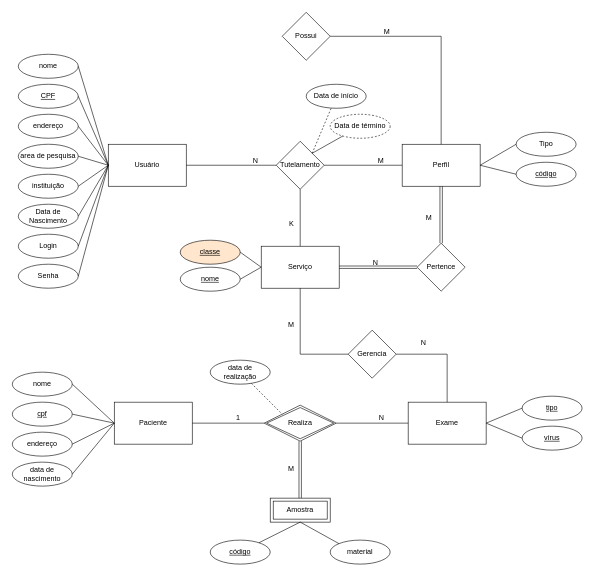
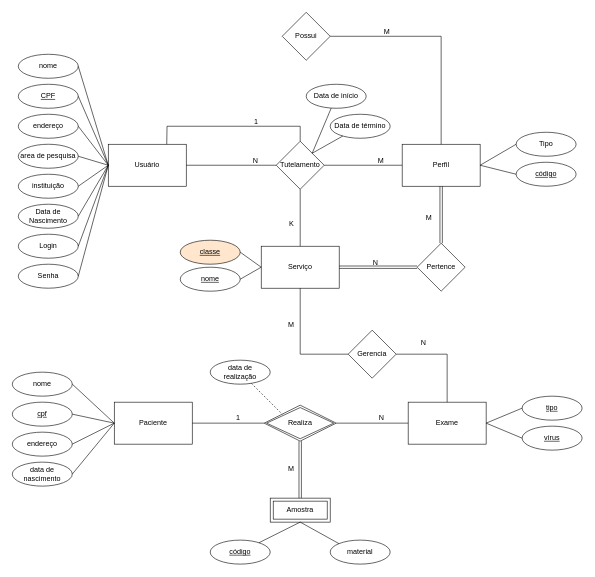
  <mxCell id="0" />
  <mxCell id="1" parent="0" />
  <mxCell id="2" value="Usuário" style="rounded=0;whiteSpace=wrap;html=1;" vertex="1" parent="1"><mxGeometry x="180" y="240" width="130" height="70" as="geometry" /></mxCell>
  <mxCell id="3" value="nome" style="ellipse;whiteSpace=wrap;html=1;align=center;" vertex="1" parent="1"><mxGeometry x="30" y="90" width="100" height="40" as="geometry" /></mxCell>
  <mxCell id="4" value="endereço" style="ellipse;whiteSpace=wrap;html=1;align=center;" vertex="1" parent="1"><mxGeometry x="30" y="190" width="100" height="40" as="geometry" /></mxCell>
  <mxCell id="5" value="CPF" style="ellipse;whiteSpace=wrap;html=1;align=center;fontStyle=4;" vertex="1" parent="1"><mxGeometry x="30" y="140" width="100" height="40" as="geometry" /></mxCell>
  <mxCell id="6" value="area de pesquisa" style="ellipse;whiteSpace=wrap;html=1;align=center;" vertex="1" parent="1"><mxGeometry x="30" y="240" width="100" height="40" as="geometry" /></mxCell>
  <mxCell id="7" value="instituição" style="ellipse;whiteSpace=wrap;html=1;align=center;" vertex="1" parent="1"><mxGeometry x="30" y="290" width="100" height="40" as="geometry" /></mxCell>
  <mxCell id="8" value="Data de Nascimento" style="ellipse;whiteSpace=wrap;html=1;align=center;" vertex="1" parent="1"><mxGeometry x="30" y="340" width="100" height="40" as="geometry" /></mxCell>
  <mxCell id="9" value="Login" style="ellipse;whiteSpace=wrap;html=1;align=center;" vertex="1" parent="1"><mxGeometry x="30" y="390" width="100" height="40" as="geometry" /></mxCell>
  <mxCell id="10" value="Senha" style="ellipse;whiteSpace=wrap;html=1;align=center;" vertex="1" parent="1"><mxGeometry x="30" y="440" width="100" height="40" as="geometry" /></mxCell>
  <mxCell id="11" value="" style="endArrow=none;html=1;entryX=0;entryY=0.5;entryDx=0;entryDy=0;exitX=1;exitY=0.5;exitDx=0;exitDy=0;" edge="1" parent="1" source="3" target="2"><mxGeometry width="50" height="50" relative="1" as="geometry"><mxPoint x="250" y="360" as="sourcePoint" /><mxPoint x="300" y="310" as="targetPoint" /></mxGeometry></mxCell>
  <mxCell id="12" value="" style="endArrow=none;html=1;entryX=0;entryY=0.5;entryDx=0;entryDy=0;exitX=1;exitY=0.5;exitDx=0;exitDy=0;" edge="1" parent="1" source="5" target="2"><mxGeometry width="50" height="50" relative="1" as="geometry"><mxPoint x="140" y="120" as="sourcePoint" /><mxPoint x="220" y="260" as="targetPoint" /></mxGeometry></mxCell>
  <mxCell id="13" value="" style="endArrow=none;html=1;entryX=0;entryY=0.5;entryDx=0;entryDy=0;exitX=1;exitY=0.5;exitDx=0;exitDy=0;" edge="1" parent="1" source="4" target="2"><mxGeometry width="50" height="50" relative="1" as="geometry"><mxPoint x="140" y="170" as="sourcePoint" /><mxPoint x="220" y="260" as="targetPoint" /></mxGeometry></mxCell>
  <mxCell id="14" value="" style="endArrow=none;html=1;exitX=1;exitY=0.5;exitDx=0;exitDy=0;entryX=0;entryY=0.5;entryDx=0;entryDy=0;" edge="1" parent="1" source="6" target="2"><mxGeometry width="50" height="50" relative="1" as="geometry"><mxPoint x="140" y="220" as="sourcePoint" /><mxPoint x="210" y="250" as="targetPoint" /></mxGeometry></mxCell>
  <mxCell id="15" value="" style="endArrow=none;html=1;exitX=1;exitY=0.5;exitDx=0;exitDy=0;entryX=0;entryY=0.5;entryDx=0;entryDy=0;" edge="1" parent="1" source="7" target="2"><mxGeometry width="50" height="50" relative="1" as="geometry"><mxPoint x="140" y="270" as="sourcePoint" /><mxPoint x="220" y="260" as="targetPoint" /></mxGeometry></mxCell>
  <mxCell id="16" value="" style="endArrow=none;html=1;exitX=1;exitY=0.5;exitDx=0;exitDy=0;entryX=0;entryY=0.5;entryDx=0;entryDy=0;" edge="1" parent="1" source="8" target="2"><mxGeometry width="50" height="50" relative="1" as="geometry"><mxPoint x="140" y="320" as="sourcePoint" /><mxPoint x="210" y="250" as="targetPoint" /></mxGeometry></mxCell>
  <mxCell id="17" value="" style="endArrow=none;html=1;exitX=1;exitY=0.5;exitDx=0;exitDy=0;entryX=0;entryY=0.5;entryDx=0;entryDy=0;" edge="1" parent="1" source="9" target="2"><mxGeometry width="50" height="50" relative="1" as="geometry"><mxPoint x="140" y="370" as="sourcePoint" /><mxPoint x="220" y="260" as="targetPoint" /></mxGeometry></mxCell>
  <mxCell id="18" value="" style="endArrow=none;html=1;exitX=1;exitY=0.5;exitDx=0;exitDy=0;entryX=0;entryY=0.5;entryDx=0;entryDy=0;" edge="1" parent="1" source="10" target="2"><mxGeometry width="50" height="50" relative="1" as="geometry"><mxPoint x="140" y="420" as="sourcePoint" /><mxPoint x="220" y="260" as="targetPoint" /></mxGeometry></mxCell>
  <mxCell id="19" value="Tutelamento" style="rhombus;whiteSpace=wrap;html=1;" vertex="1" parent="1"><mxGeometry x="460" y="235" width="80" height="80" as="geometry" /></mxCell>
  <mxCell id="20" value="Perfil" style="rounded=0;whiteSpace=wrap;html=1;" vertex="1" parent="1"><mxGeometry x="670" y="240" width="130" height="70" as="geometry" /></mxCell>
  <mxCell id="21" value="Possui" style="rhombus;whiteSpace=wrap;html=1;" vertex="1" parent="1"><mxGeometry x="470" y="20" width="80" height="80" as="geometry" /></mxCell>
+ <mxCell id="22" value="" style="endArrow=none;html=1;rounded=0;exitX=0.75;exitY=0;exitDx=0;exitDy=0;entryX=0.5;entryY=0;entryDx=0;entryDy=0;" edge="1" parent="1" source="2" target="19"><mxGeometry relative="1" as="geometry"><mxPoint x="220" y="280" as="sourcePoint" /><mxPoint x="430" y="210" as="targetPoint" /><Array as="points"><mxPoint x="278" y="210" /><mxPoint x="500" y="210" /></Array></mxGeometry></mxCell>
+ <mxCell id="23" value="1" style="resizable=0;html=1;align=right;verticalAlign=bottom;" connectable="0" vertex="1" parent="22"><mxGeometry x="1" relative="1" as="geometry"><mxPoint x="-70" y="-25" as="offset" /></mxGeometry></mxCell>
  <mxCell id="24" value="" style="endArrow=none;html=1;rounded=0;entryX=0;entryY=0.5;entryDx=0;entryDy=0;" edge="1" parent="1" target="19"><mxGeometry relative="1" as="geometry"><mxPoint x="310" y="275" as="sourcePoint" /><mxPoint x="380" y="280" as="targetPoint" /></mxGeometry></mxCell>
  <mxCell id="25" value="N" style="resizable=0;html=1;align=right;verticalAlign=bottom;" connectable="0" vertex="1" parent="24"><mxGeometry x="1" relative="1" as="geometry"><mxPoint x="-30" as="offset" /></mxGeometry></mxCell>
  <mxCell id="26" value="" style="endArrow=none;html=1;rounded=0;exitX=0.5;exitY=0;exitDx=0;exitDy=0;entryX=1;entryY=0.5;entryDx=0;entryDy=0;" edge="1" parent="1" source="20" target="21"><mxGeometry relative="1" as="geometry"><mxPoint x="255" y="250" as="sourcePoint" /><mxPoint x="410" y="140" as="targetPoint" /><Array as="points"><mxPoint x="735" y="60" /></Array></mxGeometry></mxCell>
  <mxCell id="27" value="M" style="resizable=0;html=1;align=right;verticalAlign=bottom;" connectable="0" vertex="1" parent="26"><mxGeometry x="1" relative="1" as="geometry"><mxPoint x="100" as="offset" /></mxGeometry></mxCell>
  <mxCell id="28" value="Data de início" style="ellipse;whiteSpace=wrap;html=1;align=center;" vertex="1" parent="1"><mxGeometry x="510" y="140" width="100" height="40" as="geometry" /></mxCell>
- <mxCell id="29" value="Data de término" style="ellipse;whiteSpace=wrap;html=1;align=center;dashed=1;" vertex="1" parent="1"><mxGeometry x="550" y="190" width="100" height="40" as="geometry" /></mxCell>
+ <mxCell id="29" value="Data de término" style="ellipse;whiteSpace=wrap;html=1;align=center;" vertex="1" parent="1"><mxGeometry x="550" y="190" width="100" height="40" as="geometry" /></mxCell>
  <mxCell id="30" value="" style="endArrow=none;html=1;exitX=1;exitY=0;exitDx=0;exitDy=0;" edge="1" parent="1" source="19" target="29"><mxGeometry width="50" height="50" relative="1" as="geometry"><mxPoint x="540" y="300" as="sourcePoint" /><mxPoint x="590" y="250" as="targetPoint" /></mxGeometry></mxCell>
- <mxCell id="31" value="" style="endArrow=none;html=1;exitX=1;exitY=0;exitDx=0;exitDy=0;dashed=1;" edge="1" parent="1" source="19" target="28"><mxGeometry width="50" height="50" relative="1" as="geometry"><mxPoint x="530" y="265" as="sourcePoint" /><mxPoint x="581.024" y="236.299" as="targetPoint" /></mxGeometry></mxCell>
+ <mxCell id="31" value="" style="endArrow=none;html=1;exitX=1;exitY=0;exitDx=0;exitDy=0;" edge="1" parent="1" source="19" target="28"><mxGeometry width="50" height="50" relative="1" as="geometry"><mxPoint x="530" y="265" as="sourcePoint" /><mxPoint x="581.024" y="236.299" as="targetPoint" /></mxGeometry></mxCell>
  <mxCell id="32" value="" style="endArrow=none;html=1;rounded=0;entryX=0;entryY=0.5;entryDx=0;entryDy=0;exitX=1;exitY=0.5;exitDx=0;exitDy=0;" edge="1" parent="1" source="19" target="20"><mxGeometry relative="1" as="geometry"><mxPoint x="320" y="285" as="sourcePoint" /><mxPoint x="470" y="285" as="targetPoint" /></mxGeometry></mxCell>
  <mxCell id="33" value="M" style="resizable=0;html=1;align=right;verticalAlign=bottom;" connectable="0" vertex="1" parent="32"><mxGeometry x="1" relative="1" as="geometry"><mxPoint x="-30" as="offset" /></mxGeometry></mxCell>
  <mxCell id="34" value="Tipo" style="ellipse;whiteSpace=wrap;html=1;align=center;" vertex="1" parent="1"><mxGeometry x="860" y="220" width="100" height="40" as="geometry" /></mxCell>
  <mxCell id="35" value="" style="endArrow=none;html=1;exitX=1;exitY=0.5;exitDx=0;exitDy=0;entryX=0;entryY=0.5;entryDx=0;entryDy=0;" edge="1" parent="1" source="20" target="34"><mxGeometry width="50" height="50" relative="1" as="geometry"><mxPoint x="530" y="265" as="sourcePoint" /><mxPoint x="581.024" y="236.299" as="targetPoint" /></mxGeometry></mxCell>
  <mxCell id="36" value="código" style="ellipse;whiteSpace=wrap;html=1;align=center;fontStyle=4;" vertex="1" parent="1"><mxGeometry x="860" y="270" width="100" height="40" as="geometry" /></mxCell>
  <mxCell id="37" value="" style="endArrow=none;html=1;exitX=1;exitY=0.5;exitDx=0;exitDy=0;entryX=0;entryY=0.5;entryDx=0;entryDy=0;" edge="1" parent="1" source="20" target="36"><mxGeometry width="50" height="50" relative="1" as="geometry"><mxPoint x="810" y="285" as="sourcePoint" /><mxPoint x="870" y="240" as="targetPoint" /></mxGeometry></mxCell>
  <mxCell id="38" value="Serviço" style="rounded=0;whiteSpace=wrap;html=1;" vertex="1" parent="1"><mxGeometry x="435" y="410" width="130" height="70" as="geometry" /></mxCell>
  <mxCell id="39" value="Pertence" style="rhombus;whiteSpace=wrap;html=1;" vertex="1" parent="1"><mxGeometry x="695" y="405" width="80" height="80" as="geometry" /></mxCell>
  <mxCell id="40" value="" style="shape=link;html=1;rounded=0;entryX=0;entryY=0.5;entryDx=0;entryDy=0;" edge="1" parent="1" target="39"><mxGeometry relative="1" as="geometry"><mxPoint x="565" y="445" as="sourcePoint" /><mxPoint x="695" y="444.5" as="targetPoint" /></mxGeometry></mxCell>
  <mxCell id="41" value="N" style="resizable=0;html=1;align=right;verticalAlign=bottom;" connectable="0" vertex="1" parent="40"><mxGeometry x="1" relative="1" as="geometry"><mxPoint x="-65" as="offset" /></mxGeometry></mxCell>
  <mxCell id="42" value="" style="shape=link;html=1;rounded=0;entryX=0.5;entryY=0;entryDx=0;entryDy=0;exitX=0.5;exitY=1;exitDx=0;exitDy=0;" edge="1" parent="1" source="20" target="39"><mxGeometry relative="1" as="geometry"><mxPoint x="575" y="455" as="sourcePoint" /><mxPoint x="705" y="455" as="targetPoint" /></mxGeometry></mxCell>
  <mxCell id="43" value="M" style="resizable=0;html=1;align=right;verticalAlign=bottom;" connectable="0" vertex="1" parent="42"><mxGeometry x="1" relative="1" as="geometry"><mxPoint x="-15" y="-35" as="offset" /></mxGeometry></mxCell>
  <mxCell id="44" value="" style="endArrow=none;html=1;rounded=0;entryX=0.5;entryY=0;entryDx=0;entryDy=0;exitX=0.5;exitY=1;exitDx=0;exitDy=0;" edge="1" parent="1" source="19" target="38"><mxGeometry relative="1" as="geometry"><mxPoint x="550" y="285" as="sourcePoint" /><mxPoint x="680" y="285" as="targetPoint" /></mxGeometry></mxCell>
  <mxCell id="45" value="&lt;div&gt;K&lt;/div&gt;" style="resizable=0;html=1;align=right;verticalAlign=bottom;" connectable="0" vertex="1" parent="44"><mxGeometry x="1" relative="1" as="geometry"><mxPoint x="-10" y="-30" as="offset" /></mxGeometry></mxCell>
  <mxCell id="46" value="classe" style="ellipse;whiteSpace=wrap;html=1;align=center;fontStyle=4;fillColor=#ffe6cc;" vertex="1" parent="1"><mxGeometry x="300" y="400" width="100" height="40" as="geometry" /></mxCell>
  <mxCell id="47" value="&lt;div&gt;nome&lt;/div&gt;" style="ellipse;whiteSpace=wrap;html=1;align=center;fontStyle=4;" vertex="1" parent="1"><mxGeometry x="300" y="445" width="100" height="40" as="geometry" /></mxCell>
  <mxCell id="48" value="" style="endArrow=none;html=1;exitX=0;exitY=0.5;exitDx=0;exitDy=0;entryX=1;entryY=0.5;entryDx=0;entryDy=0;" edge="1" parent="1" source="38" target="46"><mxGeometry width="50" height="50" relative="1" as="geometry"><mxPoint x="140" y="470" as="sourcePoint" /><mxPoint x="190" y="285" as="targetPoint" /></mxGeometry></mxCell>
  <mxCell id="49" value="" style="endArrow=none;html=1;exitX=0;exitY=0.5;exitDx=0;exitDy=0;entryX=1;entryY=0.5;entryDx=0;entryDy=0;" edge="1" parent="1" source="38" target="47"><mxGeometry width="50" height="50" relative="1" as="geometry"><mxPoint x="445" y="455" as="sourcePoint" /><mxPoint x="410" y="430" as="targetPoint" /></mxGeometry></mxCell>
  <mxCell id="50" value="Gerencia" style="rhombus;whiteSpace=wrap;html=1;" vertex="1" parent="1"><mxGeometry x="580" y="550" width="80" height="80" as="geometry" /></mxCell>
  <mxCell id="51" value="Exame" style="rounded=0;whiteSpace=wrap;html=1;" vertex="1" parent="1"><mxGeometry x="680" y="670" width="130" height="70" as="geometry" /></mxCell>
  <mxCell id="52" value="" style="endArrow=none;html=1;rounded=0;entryX=0;entryY=0.5;entryDx=0;entryDy=0;exitX=0.5;exitY=1;exitDx=0;exitDy=0;" edge="1" parent="1" source="38" target="50"><mxGeometry relative="1" as="geometry"><mxPoint x="499.5" y="520" as="sourcePoint" /><mxPoint x="499.5" y="615" as="targetPoint" /><Array as="points"><mxPoint x="500" y="590" /></Array></mxGeometry></mxCell>
  <mxCell id="53" value="&lt;div&gt;M&lt;/div&gt;" style="resizable=0;html=1;align=right;verticalAlign=bottom;" connectable="0" vertex="1" parent="52"><mxGeometry x="1" relative="1" as="geometry"><mxPoint x="-90" y="-40" as="offset" /></mxGeometry></mxCell>
  <mxCell id="54" value="" style="endArrow=none;html=1;rounded=0;entryX=0.5;entryY=0;entryDx=0;entryDy=0;" edge="1" parent="1" source="50" target="51"><mxGeometry relative="1" as="geometry"><mxPoint x="510" y="490" as="sourcePoint" /><mxPoint x="590" y="600" as="targetPoint" /><Array as="points"><mxPoint x="745" y="590" /></Array></mxGeometry></mxCell>
  <mxCell id="55" value="N" style="resizable=0;html=1;align=right;verticalAlign=bottom;" connectable="0" vertex="1" parent="54"><mxGeometry x="1" relative="1" as="geometry"><mxPoint x="-35" y="-90" as="offset" /></mxGeometry></mxCell>
  <mxCell id="56" value="tipo" style="ellipse;whiteSpace=wrap;html=1;align=center;fontStyle=4;" vertex="1" parent="1"><mxGeometry x="870" y="660" width="100" height="40" as="geometry" /></mxCell>
  <mxCell id="57" value="vírus" style="ellipse;whiteSpace=wrap;html=1;align=center;fontStyle=4;" vertex="1" parent="1"><mxGeometry x="870" y="710" width="100" height="40" as="geometry" /></mxCell>
  <mxCell id="58" value="" style="endArrow=none;html=1;exitX=0;exitY=0.5;exitDx=0;exitDy=0;entryX=1;entryY=0.5;entryDx=0;entryDy=0;" edge="1" parent="1" source="56" target="51"><mxGeometry width="50" height="50" relative="1" as="geometry"><mxPoint x="445" y="455" as="sourcePoint" /><mxPoint x="410" y="475" as="targetPoint" /></mxGeometry></mxCell>
  <mxCell id="59" value="" style="endArrow=none;html=1;exitX=0;exitY=0.5;exitDx=0;exitDy=0;entryX=1;entryY=0.5;entryDx=0;entryDy=0;" edge="1" parent="1" source="57" target="51"><mxGeometry width="50" height="50" relative="1" as="geometry"><mxPoint x="890" y="670" as="sourcePoint" /><mxPoint x="820" y="715" as="targetPoint" /></mxGeometry></mxCell>
  <mxCell id="60" value="Realiza" style="shape=rhombus;double=1;perimeter=rhombusPerimeter;whiteSpace=wrap;html=1;align=center;" vertex="1" parent="1"><mxGeometry x="440" y="675" width="120" height="60" as="geometry" /></mxCell>
  <mxCell id="61" value="Amostra" style="shape=ext;margin=3;double=1;whiteSpace=wrap;html=1;align=center;" vertex="1" parent="1"><mxGeometry x="450" y="830" width="100" height="40" as="geometry" /></mxCell>
  <mxCell id="62" value="Paciente" style="rounded=0;whiteSpace=wrap;html=1;" vertex="1" parent="1"><mxGeometry x="190" y="670" width="130" height="70" as="geometry" /></mxCell>
  <mxCell id="63" value="" style="endArrow=none;html=1;rounded=0;entryX=0;entryY=0.5;entryDx=0;entryDy=0;exitX=1;exitY=0.5;exitDx=0;exitDy=0;" edge="1" parent="1" source="60" target="51"><mxGeometry relative="1" as="geometry"><mxPoint x="420" y="700" as="sourcePoint" /><mxPoint x="580" y="700" as="targetPoint" /></mxGeometry></mxCell>
  <mxCell id="64" value="N" style="resizable=0;html=1;align=right;verticalAlign=bottom;" connectable="0" vertex="1" parent="63"><mxGeometry x="1" relative="1" as="geometry"><mxPoint x="-40" as="offset" /></mxGeometry></mxCell>
  <mxCell id="65" value="" style="endArrow=none;html=1;rounded=0;entryX=0;entryY=0.5;entryDx=0;entryDy=0;exitX=1;exitY=0.5;exitDx=0;exitDy=0;" edge="1" parent="1" source="62" target="60"><mxGeometry relative="1" as="geometry"><mxPoint x="570" y="715" as="sourcePoint" /><mxPoint x="690" y="715" as="targetPoint" /></mxGeometry></mxCell>
  <mxCell id="66" value="1" style="resizable=0;html=1;align=right;verticalAlign=bottom;" connectable="0" vertex="1" parent="65"><mxGeometry x="1" relative="1" as="geometry"><mxPoint x="-40" as="offset" /></mxGeometry></mxCell>
  <mxCell id="67" value="data de realização" style="ellipse;whiteSpace=wrap;html=1;align=center;" vertex="1" parent="1"><mxGeometry x="350" y="600" width="100" height="40" as="geometry" /></mxCell>
  <mxCell id="68" value="" style="endArrow=none;html=1;entryX=0;entryY=0;entryDx=0;entryDy=0;dashed=1;" edge="1" parent="1" source="67" target="60"><mxGeometry width="50" height="50" relative="1" as="geometry"><mxPoint x="445" y="455" as="sourcePoint" /><mxPoint x="410" y="475" as="targetPoint" /></mxGeometry></mxCell>
  <mxCell id="69" value="" style="shape=link;html=1;rounded=0;entryX=0.5;entryY=1;entryDx=0;entryDy=0;exitX=0.5;exitY=0;exitDx=0;exitDy=0;" edge="1" parent="1" source="61" target="60"><mxGeometry relative="1" as="geometry"><mxPoint x="575" y="455" as="sourcePoint" /><mxPoint x="705" y="455" as="targetPoint" /></mxGeometry></mxCell>
  <mxCell id="70" value="M" style="resizable=0;html=1;align=right;verticalAlign=bottom;" connectable="0" vertex="1" parent="69"><mxGeometry x="1" relative="1" as="geometry"><mxPoint x="-10" y="55" as="offset" /></mxGeometry></mxCell>
  <mxCell id="71" value="material" style="ellipse;whiteSpace=wrap;html=1;align=center;" vertex="1" parent="1"><mxGeometry x="550" y="900" width="100" height="40" as="geometry" /></mxCell>
  <mxCell id="72" value="" style="endArrow=none;html=1;entryX=0;entryY=0;entryDx=0;entryDy=0;exitX=0.5;exitY=1;exitDx=0;exitDy=0;" edge="1" parent="1" source="61" target="71"><mxGeometry width="50" height="50" relative="1" as="geometry"><mxPoint x="510" y="880" as="sourcePoint" /><mxPoint x="510" y="940" as="targetPoint" /></mxGeometry></mxCell>
  <mxCell id="73" value="código" style="ellipse;whiteSpace=wrap;html=1;align=center;fontStyle=4;" vertex="1" parent="1"><mxGeometry x="350" y="900" width="100" height="40" as="geometry" /></mxCell>
  <mxCell id="74" value="" style="endArrow=none;html=1;" edge="1" parent="1" target="73"><mxGeometry width="50" height="50" relative="1" as="geometry"><mxPoint x="500" y="870" as="sourcePoint" /><mxPoint x="510" y="940" as="targetPoint" /></mxGeometry></mxCell>
  <mxCell id="75" value="cpf" style="ellipse;whiteSpace=wrap;html=1;align=center;fontStyle=4;" vertex="1" parent="1"><mxGeometry x="20" y="670" width="100" height="40" as="geometry" /></mxCell>
  <mxCell id="76" value="" style="endArrow=none;html=1;entryX=0;entryY=0.5;entryDx=0;entryDy=0;exitX=1;exitY=0.5;exitDx=0;exitDy=0;" edge="1" parent="1" source="75" target="62"><mxGeometry width="50" height="50" relative="1" as="geometry"><mxPoint x="428.57" y="648.57" as="sourcePoint" /><mxPoint x="480" y="700" as="targetPoint" /></mxGeometry></mxCell>
  <mxCell id="77" value="nome" style="ellipse;whiteSpace=wrap;html=1;align=center;" vertex="1" parent="1"><mxGeometry x="20" y="620" width="100" height="40" as="geometry" /></mxCell>
  <mxCell id="78" value="" style="endArrow=none;html=1;entryX=0;entryY=0.5;entryDx=0;entryDy=0;exitX=1;exitY=0.5;exitDx=0;exitDy=0;" edge="1" parent="1" source="77" target="62"><mxGeometry width="50" height="50" relative="1" as="geometry"><mxPoint x="130" y="700" as="sourcePoint" /><mxPoint x="200" y="715" as="targetPoint" /></mxGeometry></mxCell>
  <mxCell id="79" value="endereço" style="ellipse;whiteSpace=wrap;html=1;align=center;" vertex="1" parent="1"><mxGeometry x="20" y="720" width="100" height="40" as="geometry" /></mxCell>
  <mxCell id="80" value="data de nascimento" style="ellipse;whiteSpace=wrap;html=1;align=center;" vertex="1" parent="1"><mxGeometry x="20" y="770" width="100" height="40" as="geometry" /></mxCell>
  <mxCell id="81" value="" style="endArrow=none;html=1;entryX=0;entryY=0.5;entryDx=0;entryDy=0;exitX=1;exitY=0.5;exitDx=0;exitDy=0;" edge="1" parent="1" source="79" target="62"><mxGeometry width="50" height="50" relative="1" as="geometry"><mxPoint x="130" y="700" as="sourcePoint" /><mxPoint x="200" y="715" as="targetPoint" /></mxGeometry></mxCell>
  <mxCell id="82" value="" style="endArrow=none;html=1;entryX=0;entryY=0.5;entryDx=0;entryDy=0;exitX=1;exitY=0.5;exitDx=0;exitDy=0;" edge="1" parent="1" source="80" target="62"><mxGeometry width="50" height="50" relative="1" as="geometry"><mxPoint x="130" y="750" as="sourcePoint" /><mxPoint x="200" y="715" as="targetPoint" /></mxGeometry></mxCell>
